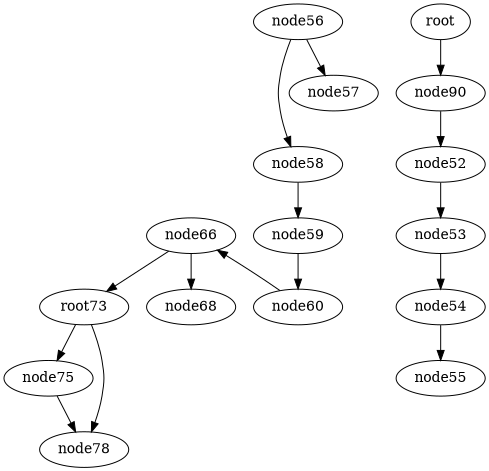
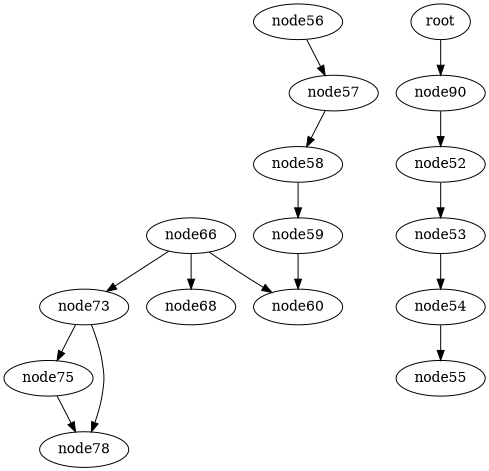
  strict digraph {
    node75
    node78
-   node73 [label=root73]
+   node73
    node66
    node68
    node90
    node52
    node53
    node60
    node59
    node58
    node56
    node57
    node54
    node55
    root
    node75 -> node78
    node73 -> node75
    node73 -> node78
    node66 -> node73
    node66 -> node68
    node90 -> node52
    node52 -> node53
    node53 -> node54
-   node60 -> node66
+   node66 -> node60
    node59 -> node60
    node58 -> node59
    node56 -> node57
-   node56 -> node58
+   node57 -> node58
    node54 -> node55
    root -> node90
  }
